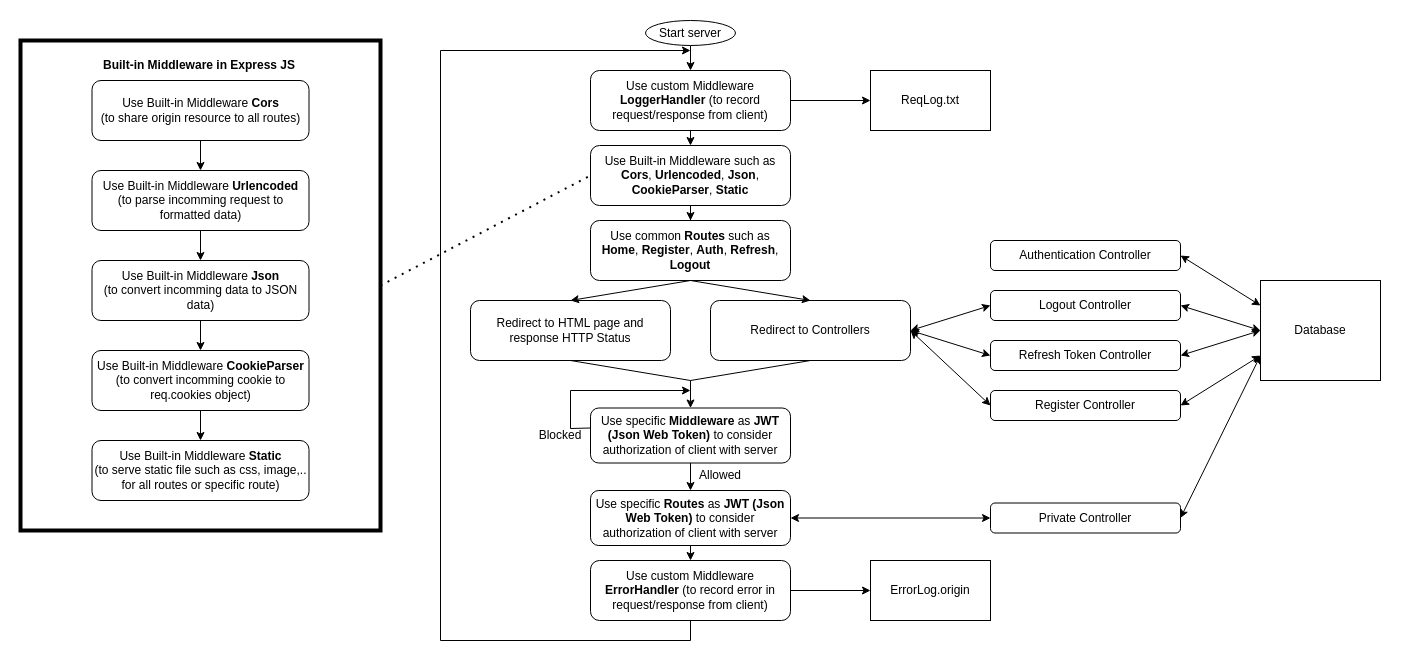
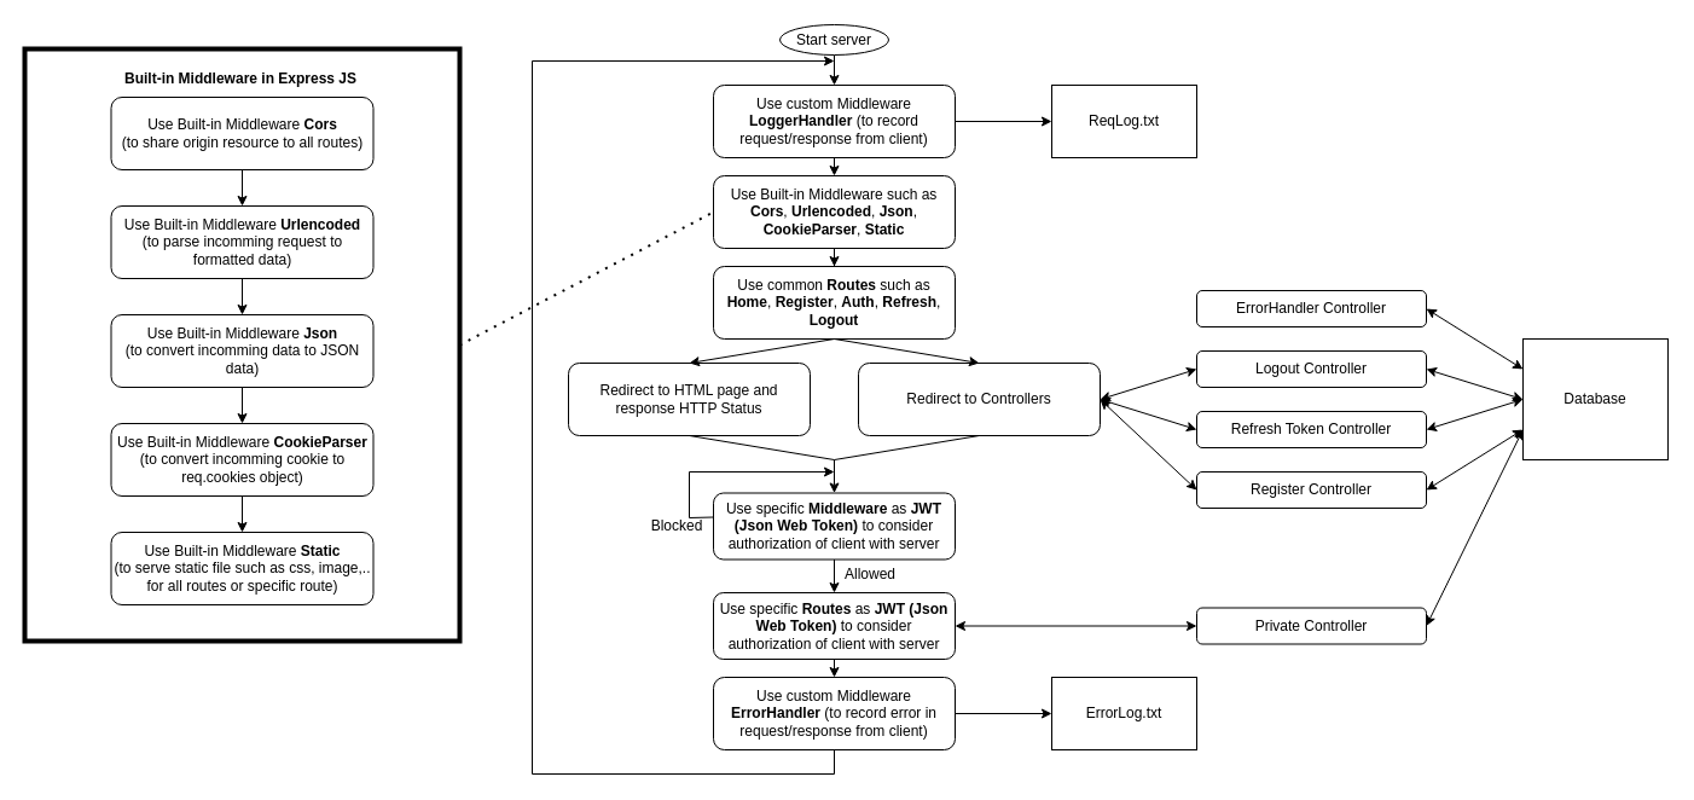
  <mxCell id="0" />
  <mxCell id="1" parent="0" />
  <mxCell id="2" style="edgeStyle=orthogonalEdgeStyle;rounded=0;orthogonalLoop=1;jettySize=auto;html=1;exitX=0.5;exitY=1;exitDx=0;exitDy=0;entryX=0.5;entryY=0;entryDx=0;entryDy=0;" edge="1" parent="1" source="3" target="5"><mxGeometry relative="1" as="geometry" /></mxCell>
  <mxCell id="3" value="Start server" style="ellipse;whiteSpace=wrap;html=1;" vertex="1" parent="1"><mxGeometry x="645" y="20" width="90" height="25" as="geometry" /></mxCell>
  <mxCell id="4" style="edgeStyle=orthogonalEdgeStyle;rounded=0;orthogonalLoop=1;jettySize=auto;html=1;exitX=0.5;exitY=1;exitDx=0;exitDy=0;entryX=0.5;entryY=0;entryDx=0;entryDy=0;" edge="1" parent="1" source="5" target="17"><mxGeometry relative="1" as="geometry" /></mxCell>
  <mxCell id="5" value="Use custom Middleware &lt;b&gt;LoggerHandler&amp;nbsp;&lt;/b&gt;&lt;span style=&quot;background-color: initial;&quot;&gt;(to record request/response from client)&lt;/span&gt;" style="rounded=1;whiteSpace=wrap;html=1;" vertex="1" parent="1"><mxGeometry x="590" y="70" width="200" height="60" as="geometry" /></mxCell>
  <mxCell id="6" value="ReqLog.txt" style="rounded=0;whiteSpace=wrap;html=1;" vertex="1" parent="1"><mxGeometry x="870" y="70" width="120" height="60" as="geometry" /></mxCell>
  <mxCell id="7" style="edgeStyle=orthogonalEdgeStyle;rounded=0;orthogonalLoop=1;jettySize=auto;html=1;exitX=0.5;exitY=1;exitDx=0;exitDy=0;" edge="1" parent="1" source="8" target="10"><mxGeometry relative="1" as="geometry" /></mxCell>
  <mxCell id="8" value="Use Built-in Middleware &lt;b&gt;Cors&lt;/b&gt;&lt;div&gt;(to share origin resource to all routes)&lt;/div&gt;" style="rounded=1;whiteSpace=wrap;html=1;" vertex="1" parent="1"><mxGeometry x="91.5" y="80" width="217" height="60" as="geometry" /></mxCell>
  <mxCell id="9" style="edgeStyle=orthogonalEdgeStyle;rounded=0;orthogonalLoop=1;jettySize=auto;html=1;exitX=0.5;exitY=1;exitDx=0;exitDy=0;entryX=0.5;entryY=0;entryDx=0;entryDy=0;" edge="1" parent="1" source="10" target="12"><mxGeometry relative="1" as="geometry" /></mxCell>
  <mxCell id="10" value="Use Built-in Middleware &lt;b&gt;Urlencoded&lt;/b&gt;&lt;div&gt;(to parse incomming request to formatted data)&lt;/div&gt;" style="rounded=1;whiteSpace=wrap;html=1;" vertex="1" parent="1"><mxGeometry x="91.5" y="170" width="217" height="60" as="geometry" /></mxCell>
  <mxCell id="11" style="edgeStyle=orthogonalEdgeStyle;rounded=0;orthogonalLoop=1;jettySize=auto;html=1;exitX=0.5;exitY=1;exitDx=0;exitDy=0;entryX=0.5;entryY=0;entryDx=0;entryDy=0;" edge="1" parent="1" source="12" target="14"><mxGeometry relative="1" as="geometry" /></mxCell>
  <mxCell id="12" value="Use Built-in Middleware &lt;b&gt;Json&lt;/b&gt;&lt;div&gt;(to convert incomming data to JSON data)&lt;/div&gt;" style="rounded=1;whiteSpace=wrap;html=1;" vertex="1" parent="1"><mxGeometry x="91.5" y="260" width="217" height="60" as="geometry" /></mxCell>
  <mxCell id="13" style="edgeStyle=orthogonalEdgeStyle;rounded=0;orthogonalLoop=1;jettySize=auto;html=1;exitX=0.5;exitY=1;exitDx=0;exitDy=0;entryX=0.5;entryY=0;entryDx=0;entryDy=0;" edge="1" parent="1" source="14" target="15"><mxGeometry relative="1" as="geometry" /></mxCell>
  <mxCell id="14" value="Use Built-in Middleware &lt;b&gt;CookieParser&lt;/b&gt;&lt;div&gt;(to convert incomming cookie to req.cookies object)&lt;/div&gt;" style="rounded=1;whiteSpace=wrap;html=1;" vertex="1" parent="1"><mxGeometry x="91.5" y="350" width="217" height="60" as="geometry" /></mxCell>
  <mxCell id="15" value="Use Built-in Middleware &lt;b&gt;Static&lt;/b&gt;&lt;div&gt;(to serve static file such as css, image,.. for all routes or specific route)&lt;/div&gt;" style="rounded=1;whiteSpace=wrap;html=1;" vertex="1" parent="1"><mxGeometry x="91.5" y="440" width="217" height="60" as="geometry" /></mxCell>
  <mxCell id="16" style="edgeStyle=orthogonalEdgeStyle;rounded=0;orthogonalLoop=1;jettySize=auto;html=1;exitX=0.5;exitY=1;exitDx=0;exitDy=0;" edge="1" parent="1" source="17" target="22"><mxGeometry relative="1" as="geometry" /></mxCell>
  <mxCell id="17" value="Use Built-in Middleware such as &lt;b&gt;Cors&lt;/b&gt;, &lt;b&gt;Urlencoded&lt;/b&gt;, &lt;b&gt;Json&lt;/b&gt;, &lt;b&gt;CookieParser&lt;/b&gt;, &lt;b&gt;Static&lt;/b&gt;" style="rounded=1;whiteSpace=wrap;html=1;" vertex="1" parent="1"><mxGeometry x="590" y="145" width="200" height="60" as="geometry" /></mxCell>
  <mxCell id="18" value="" style="rounded=0;whiteSpace=wrap;html=1;fillColor=none;strokeColor=default;strokeWidth=4;" vertex="1" parent="1"><mxGeometry x="20" y="40" width="360" height="490" as="geometry" /></mxCell>
  <mxCell id="19" value="&lt;b&gt;Built-in Middleware in Express JS&lt;/b&gt;" style="text;html=1;align=center;verticalAlign=middle;whiteSpace=wrap;rounded=0;" vertex="1" parent="1"><mxGeometry x="88.5" y="50" width="220" height="30" as="geometry" /></mxCell>
- <mxCell id="20" value="ErrorLog.origin" style="rounded=0;whiteSpace=wrap;html=1;" vertex="1" parent="1"><mxGeometry x="870" y="560" width="120" height="60" as="geometry" /></mxCell>
+ <mxCell id="20" value="ErrorLog.txt" style="rounded=0;whiteSpace=wrap;html=1;" vertex="1" parent="1"><mxGeometry x="870" y="560" width="120" height="60" as="geometry" /></mxCell>
  <mxCell id="21" value="" style="endArrow=classic;html=1;rounded=0;entryX=0;entryY=0.5;entryDx=0;entryDy=0;exitX=1;exitY=0.5;exitDx=0;exitDy=0;" edge="1" parent="1" source="5" target="6"><mxGeometry width="50" height="50" relative="1" as="geometry"><mxPoint x="790" y="120" as="sourcePoint" /><mxPoint x="840" y="70" as="targetPoint" /></mxGeometry></mxCell>
  <mxCell id="22" value="Use common &lt;b&gt;Routes &lt;/b&gt;such as &lt;b&gt;Home&lt;/b&gt;, &lt;b&gt;Register&lt;/b&gt;, &lt;b&gt;Auth&lt;/b&gt;, &lt;b&gt;Refresh&lt;/b&gt;, &lt;b&gt;Logout&lt;/b&gt;" style="rounded=1;whiteSpace=wrap;html=1;" vertex="1" parent="1"><mxGeometry x="590" y="220" width="200" height="60" as="geometry" /></mxCell>
  <mxCell id="23" value="Redirect to HTML page and response HTTP Status" style="rounded=1;whiteSpace=wrap;html=1;" vertex="1" parent="1"><mxGeometry x="470" y="300" width="200" height="60" as="geometry" /></mxCell>
  <mxCell id="24" value="Redirect to Controllers" style="rounded=1;whiteSpace=wrap;html=1;" vertex="1" parent="1"><mxGeometry x="710" y="300" width="200" height="60" as="geometry" /></mxCell>
  <mxCell id="25" value="" style="endArrow=classic;html=1;rounded=0;exitX=0.5;exitY=1;exitDx=0;exitDy=0;entryX=0.5;entryY=0;entryDx=0;entryDy=0;" edge="1" parent="1" source="22" target="23"><mxGeometry width="50" height="50" relative="1" as="geometry"><mxPoint x="640" y="280" as="sourcePoint" /><mxPoint x="690" y="230" as="targetPoint" /></mxGeometry></mxCell>
  <mxCell id="26" value="" style="endArrow=classic;html=1;rounded=0;exitX=0.5;exitY=1;exitDx=0;exitDy=0;entryX=0.5;entryY=0;entryDx=0;entryDy=0;" edge="1" parent="1" source="22" target="24"><mxGeometry width="50" height="50" relative="1" as="geometry"><mxPoint x="640" y="280" as="sourcePoint" /><mxPoint x="690" y="230" as="targetPoint" /></mxGeometry></mxCell>
- <mxCell id="27" value="Authentication Controller" style="rounded=1;whiteSpace=wrap;html=1;" vertex="1" parent="1"><mxGeometry x="990" y="240" width="190" height="30" as="geometry" /></mxCell>
+ <mxCell id="27" value="ErrorHandler Controller" style="rounded=1;whiteSpace=wrap;html=1;" vertex="1" parent="1"><mxGeometry x="990" y="240" width="190" height="30" as="geometry" /></mxCell>
  <mxCell id="28" value="Logout Controller" style="rounded=1;whiteSpace=wrap;html=1;" vertex="1" parent="1"><mxGeometry x="990" y="290" width="190" height="30" as="geometry" /></mxCell>
  <mxCell id="29" value="Refresh Token Controller" style="rounded=1;whiteSpace=wrap;html=1;" vertex="1" parent="1"><mxGeometry x="990" y="340" width="190" height="30" as="geometry" /></mxCell>
  <mxCell id="30" value="Register Controller" style="rounded=1;whiteSpace=wrap;html=1;" vertex="1" parent="1"><mxGeometry x="990" y="390" width="190" height="30" as="geometry" /></mxCell>
  <mxCell id="31" value="Database" style="rounded=0;whiteSpace=wrap;html=1;" vertex="1" parent="1"><mxGeometry x="1260" y="280" width="120" height="100" as="geometry" /></mxCell>
  <mxCell id="32" value="" style="endArrow=classic;startArrow=classic;html=1;rounded=0;exitX=1;exitY=0.5;exitDx=0;exitDy=0;entryX=0;entryY=0.25;entryDx=0;entryDy=0;" edge="1" parent="1" source="27" target="31"><mxGeometry width="50" height="50" relative="1" as="geometry"><mxPoint x="940" y="220" as="sourcePoint" /><mxPoint x="1260" y="240" as="targetPoint" /></mxGeometry></mxCell>
  <mxCell id="33" value="" style="endArrow=classic;startArrow=classic;html=1;rounded=0;exitX=1;exitY=0.5;exitDx=0;exitDy=0;entryX=0;entryY=0.5;entryDx=0;entryDy=0;" edge="1" parent="1" source="28" target="31"><mxGeometry width="50" height="50" relative="1" as="geometry"><mxPoint x="940" y="220" as="sourcePoint" /><mxPoint x="1250" y="270" as="targetPoint" /></mxGeometry></mxCell>
  <mxCell id="34" value="" style="endArrow=classic;startArrow=classic;html=1;rounded=0;entryX=1;entryY=0.5;entryDx=0;entryDy=0;exitX=0;exitY=0.5;exitDx=0;exitDy=0;" edge="1" parent="1" source="31" target="29"><mxGeometry width="50" height="50" relative="1" as="geometry"><mxPoint x="1250" y="380" as="sourcePoint" /><mxPoint x="990" y="170" as="targetPoint" /></mxGeometry></mxCell>
  <mxCell id="35" value="" style="endArrow=classic;startArrow=classic;html=1;rounded=0;exitX=1;exitY=0.5;exitDx=0;exitDy=0;entryX=0;entryY=0.75;entryDx=0;entryDy=0;" edge="1" parent="1" source="30" target="31"><mxGeometry width="50" height="50" relative="1" as="geometry"><mxPoint x="940" y="220" as="sourcePoint" /><mxPoint x="1260" y="400" as="targetPoint" /></mxGeometry></mxCell>
  <mxCell id="36" value="" style="endArrow=classic;startArrow=classic;html=1;rounded=0;exitX=1;exitY=0.5;exitDx=0;exitDy=0;entryX=0;entryY=0.5;entryDx=0;entryDy=0;" edge="1" parent="1" source="24" target="28"><mxGeometry width="50" height="50" relative="1" as="geometry"><mxPoint x="940" y="280" as="sourcePoint" /><mxPoint x="990" y="230" as="targetPoint" /></mxGeometry></mxCell>
  <mxCell id="37" value="" style="endArrow=classic;startArrow=classic;html=1;rounded=0;exitX=1;exitY=0.5;exitDx=0;exitDy=0;entryX=0;entryY=0.5;entryDx=0;entryDy=0;" edge="1" parent="1" source="24" target="29"><mxGeometry width="50" height="50" relative="1" as="geometry"><mxPoint x="940" y="280" as="sourcePoint" /><mxPoint x="990" y="230" as="targetPoint" /></mxGeometry></mxCell>
  <mxCell id="38" value="" style="endArrow=classic;startArrow=classic;html=1;rounded=0;exitX=1;exitY=0.5;exitDx=0;exitDy=0;entryX=0;entryY=0.5;entryDx=0;entryDy=0;" edge="1" parent="1" source="24" target="30"><mxGeometry width="50" height="50" relative="1" as="geometry"><mxPoint x="940" y="280" as="sourcePoint" /><mxPoint x="990" y="230" as="targetPoint" /></mxGeometry></mxCell>
  <mxCell id="39" value="Use custom Middleware &lt;b&gt;ErrorHandler&amp;nbsp;&lt;/b&gt;&lt;span style=&quot;background-color: initial;&quot;&gt;(to record error in request/response from client)&lt;/span&gt;" style="rounded=1;whiteSpace=wrap;html=1;" vertex="1" parent="1"><mxGeometry x="590" y="560" width="200" height="60" as="geometry" /></mxCell>
  <mxCell id="40" value="" style="endArrow=classic;html=1;rounded=0;exitX=1;exitY=0.5;exitDx=0;exitDy=0;entryX=0;entryY=0.5;entryDx=0;entryDy=0;" edge="1" parent="1" source="39" target="20"><mxGeometry width="50" height="50" relative="1" as="geometry"><mxPoint x="880" y="500" as="sourcePoint" /><mxPoint x="870" y="690" as="targetPoint" /></mxGeometry></mxCell>
  <mxCell id="41" value="" style="endArrow=none;dashed=1;html=1;dashPattern=1 3;strokeWidth=2;rounded=0;entryX=0;entryY=0.5;entryDx=0;entryDy=0;exitX=1;exitY=0.5;exitDx=0;exitDy=0;" edge="1" parent="1" source="18" target="17"><mxGeometry width="50" height="50" relative="1" as="geometry"><mxPoint x="300" y="280" as="sourcePoint" /><mxPoint x="350" y="230" as="targetPoint" /></mxGeometry></mxCell>
  <mxCell id="42" style="edgeStyle=orthogonalEdgeStyle;rounded=0;orthogonalLoop=1;jettySize=auto;html=1;exitX=0.5;exitY=1;exitDx=0;exitDy=0;entryX=0.5;entryY=0;entryDx=0;entryDy=0;" edge="1" parent="1" source="43" target="45"><mxGeometry relative="1" as="geometry" /></mxCell>
  <mxCell id="43" value="Use specific &lt;b&gt;Middleware &lt;/b&gt;as &lt;b&gt;JWT (Json Web Token)&lt;/b&gt; to consider authorization of client with server" style="rounded=1;whiteSpace=wrap;html=1;" vertex="1" parent="1"><mxGeometry x="590" y="407.5" width="200" height="55" as="geometry" /></mxCell>
  <mxCell id="44" style="edgeStyle=orthogonalEdgeStyle;rounded=0;orthogonalLoop=1;jettySize=auto;html=1;exitX=0.5;exitY=1;exitDx=0;exitDy=0;entryX=0.5;entryY=0;entryDx=0;entryDy=0;" edge="1" parent="1" source="45" target="39"><mxGeometry relative="1" as="geometry" /></mxCell>
  <mxCell id="45" value="Use specific &lt;b&gt;Routes&amp;nbsp;&lt;/b&gt;as &lt;b&gt;JWT (Json Web Token)&lt;/b&gt; to consider authorization of client with server" style="rounded=1;whiteSpace=wrap;html=1;" vertex="1" parent="1"><mxGeometry x="590" y="490" width="200" height="55" as="geometry" /></mxCell>
  <mxCell id="46" value="Private Controller" style="rounded=1;whiteSpace=wrap;html=1;" vertex="1" parent="1"><mxGeometry x="990" y="502.5" width="190" height="30" as="geometry" /></mxCell>
  <mxCell id="47" value="" style="endArrow=classic;startArrow=classic;html=1;rounded=0;exitX=1;exitY=0.5;exitDx=0;exitDy=0;entryX=0;entryY=0.5;entryDx=0;entryDy=0;" edge="1" parent="1" source="45" target="46"><mxGeometry width="50" height="50" relative="1" as="geometry"><mxPoint x="790" y="420" as="sourcePoint" /><mxPoint x="840" y="370" as="targetPoint" /></mxGeometry></mxCell>
  <mxCell id="48" value="" style="endArrow=classic;startArrow=classic;html=1;rounded=0;exitX=1;exitY=0.5;exitDx=0;exitDy=0;entryX=0;entryY=0.75;entryDx=0;entryDy=0;" edge="1" parent="1" source="46" target="31"><mxGeometry width="50" height="50" relative="1" as="geometry"><mxPoint x="900" y="490" as="sourcePoint" /><mxPoint x="1290" y="530" as="targetPoint" /></mxGeometry></mxCell>
  <mxCell id="49" value="Allowed" style="text;html=1;align=center;verticalAlign=middle;whiteSpace=wrap;rounded=0;" vertex="1" parent="1"><mxGeometry x="690" y="460" width="60" height="30" as="geometry" /></mxCell>
  <mxCell id="50" value="" style="endArrow=none;html=1;rounded=0;exitX=0.5;exitY=1;exitDx=0;exitDy=0;" edge="1" parent="1" source="24"><mxGeometry width="50" height="50" relative="1" as="geometry"><mxPoint x="690" y="460" as="sourcePoint" /><mxPoint x="690" y="380" as="targetPoint" /></mxGeometry></mxCell>
  <mxCell id="51" value="" style="endArrow=none;html=1;rounded=0;entryX=0.5;entryY=1;entryDx=0;entryDy=0;" edge="1" parent="1" target="23"><mxGeometry width="50" height="50" relative="1" as="geometry"><mxPoint x="690" y="380" as="sourcePoint" /><mxPoint x="690" y="430" as="targetPoint" /></mxGeometry></mxCell>
  <mxCell id="52" value="" style="endArrow=classic;html=1;rounded=0;entryX=0.5;entryY=0;entryDx=0;entryDy=0;" edge="1" parent="1" target="43"><mxGeometry width="50" height="50" relative="1" as="geometry"><mxPoint x="690" y="380" as="sourcePoint" /><mxPoint x="750" y="360" as="targetPoint" /></mxGeometry></mxCell>
  <mxCell id="53" value="Blocked" style="text;html=1;align=center;verticalAlign=middle;whiteSpace=wrap;rounded=0;" vertex="1" parent="1"><mxGeometry x="530" y="420" width="60" height="30" as="geometry" /></mxCell>
  <mxCell id="54" value="" style="endArrow=classic;html=1;rounded=0;exitX=1;exitY=0.25;exitDx=0;exitDy=0;" edge="1" parent="1"><mxGeometry width="50" height="50" relative="1" as="geometry"><mxPoint x="590" y="427.5" as="sourcePoint" /><mxPoint x="690" y="390" as="targetPoint" /><Array as="points"><mxPoint x="590" y="428" /><mxPoint x="570" y="428" /><mxPoint x="570" y="390" /></Array></mxGeometry></mxCell>
  <mxCell id="55" value="" style="endArrow=classic;html=1;rounded=0;exitX=0.5;exitY=1;exitDx=0;exitDy=0;" edge="1" parent="1" source="39"><mxGeometry width="50" height="50" relative="1" as="geometry"><mxPoint x="730" y="650" as="sourcePoint" /><mxPoint x="690" y="50" as="targetPoint" /><Array as="points"><mxPoint x="690" y="640" /><mxPoint x="440" y="640" /><mxPoint x="440" y="50" /></Array></mxGeometry></mxCell>
